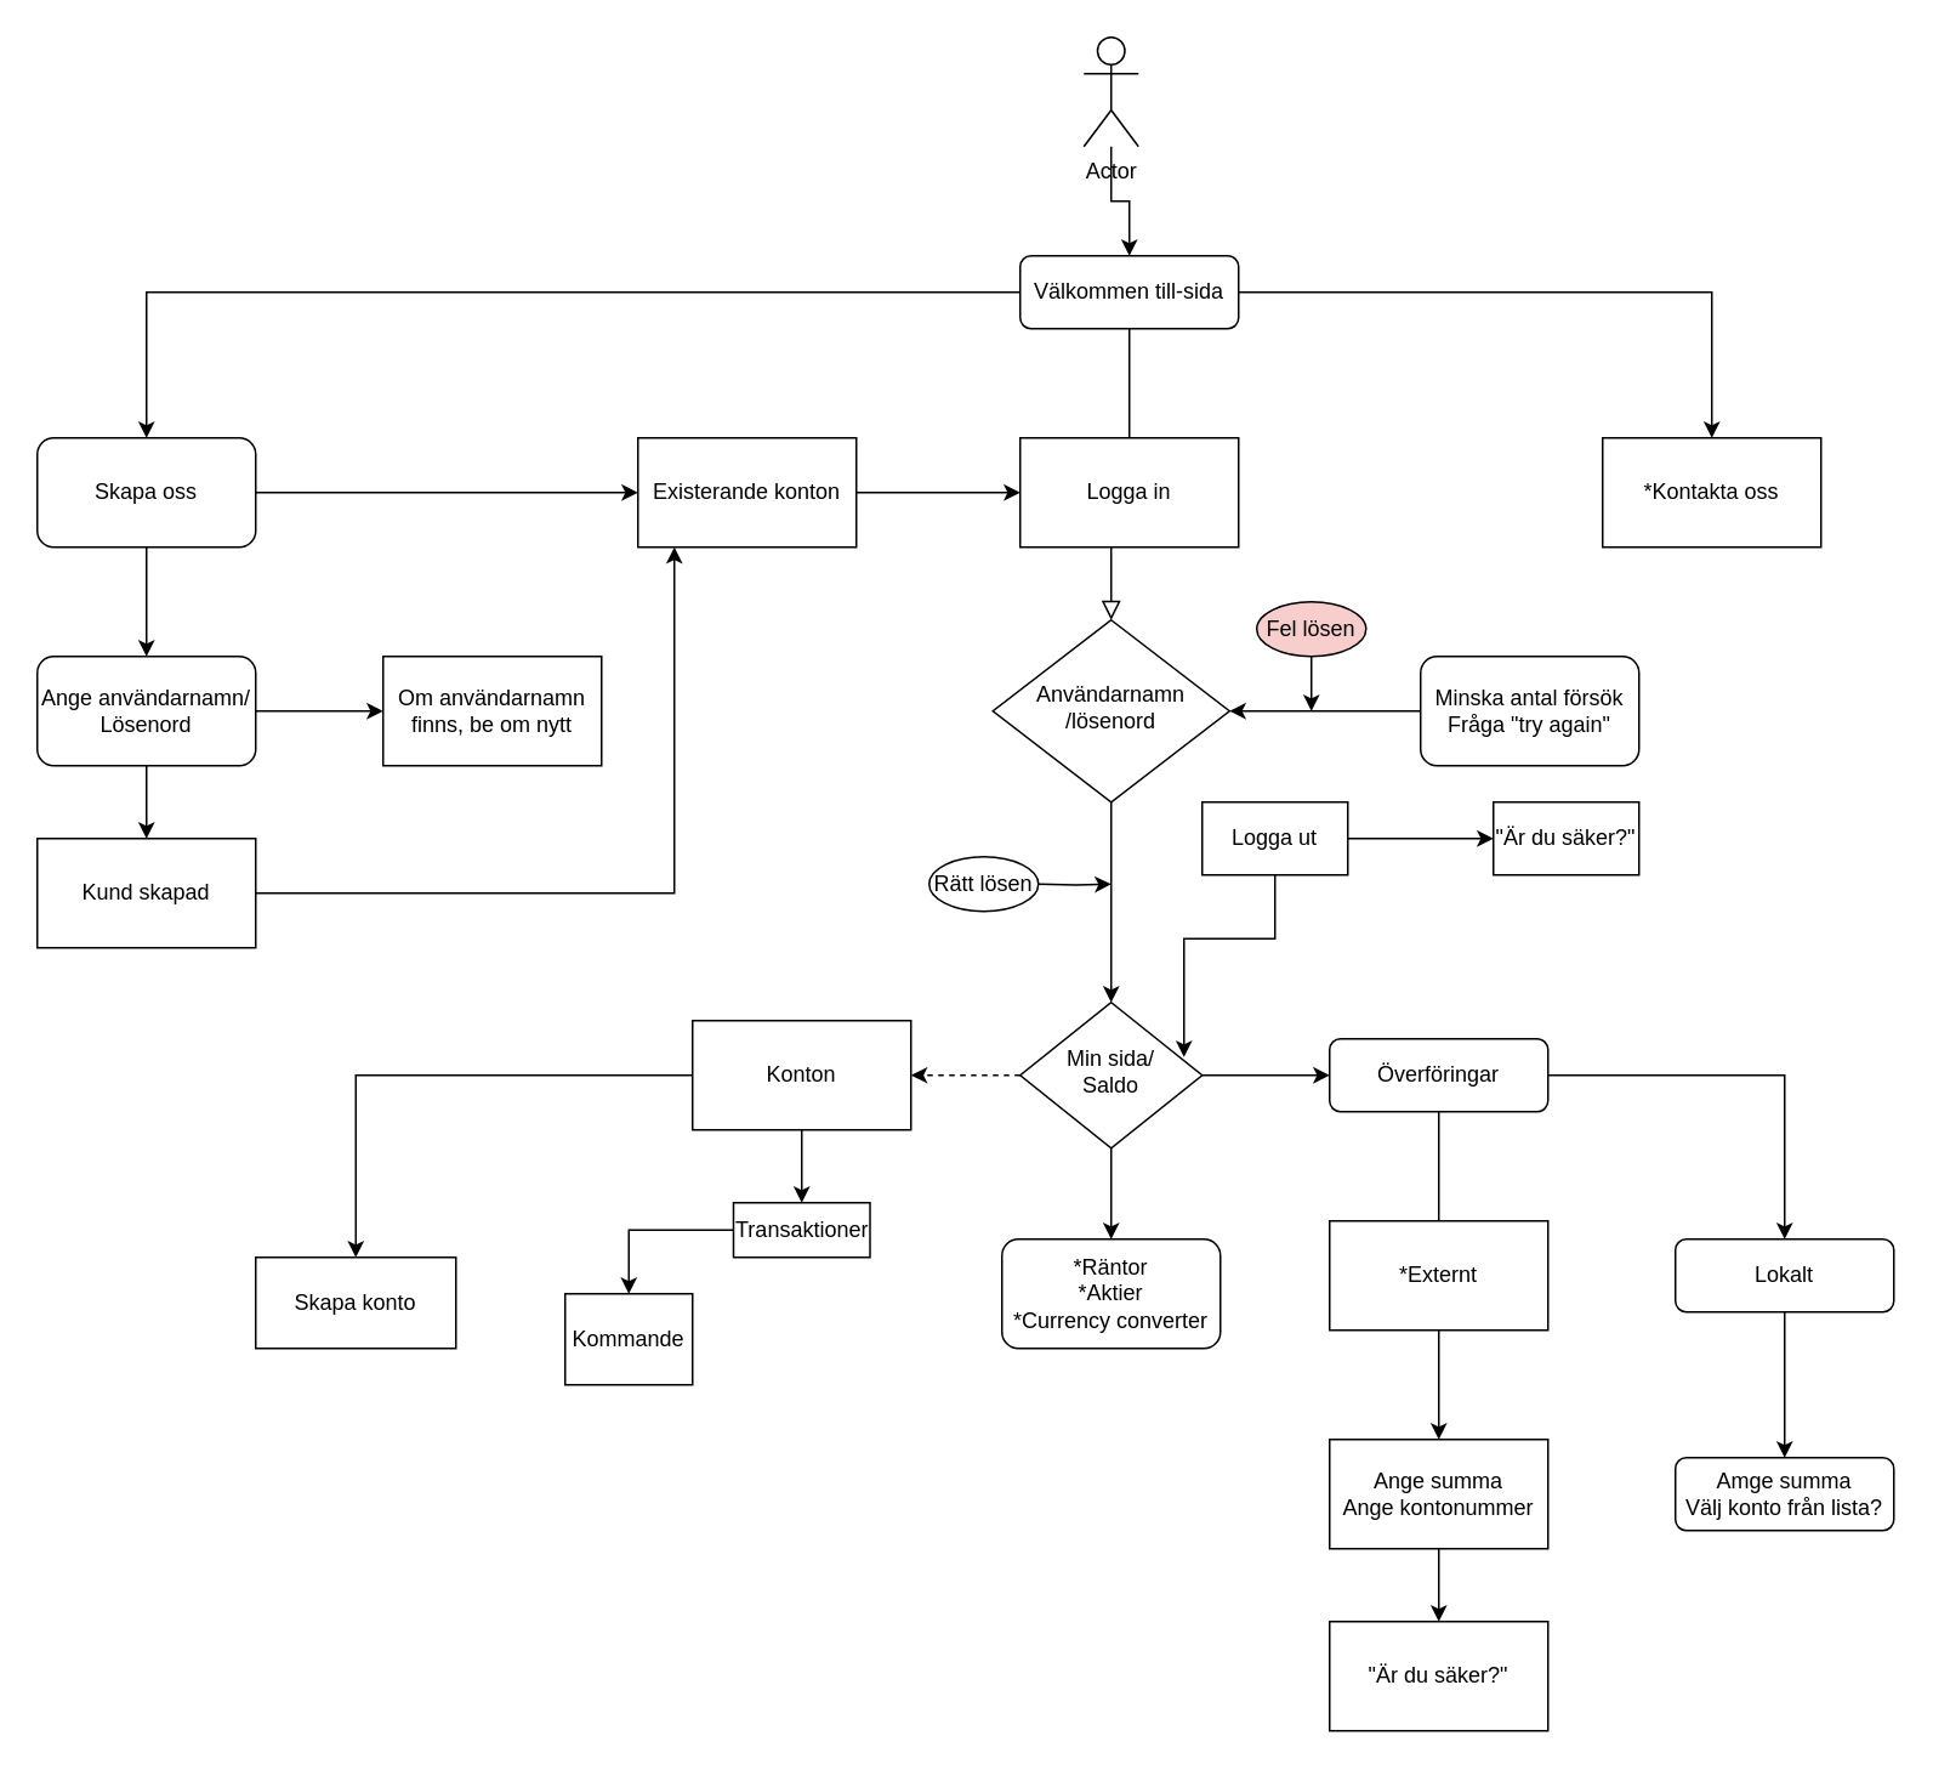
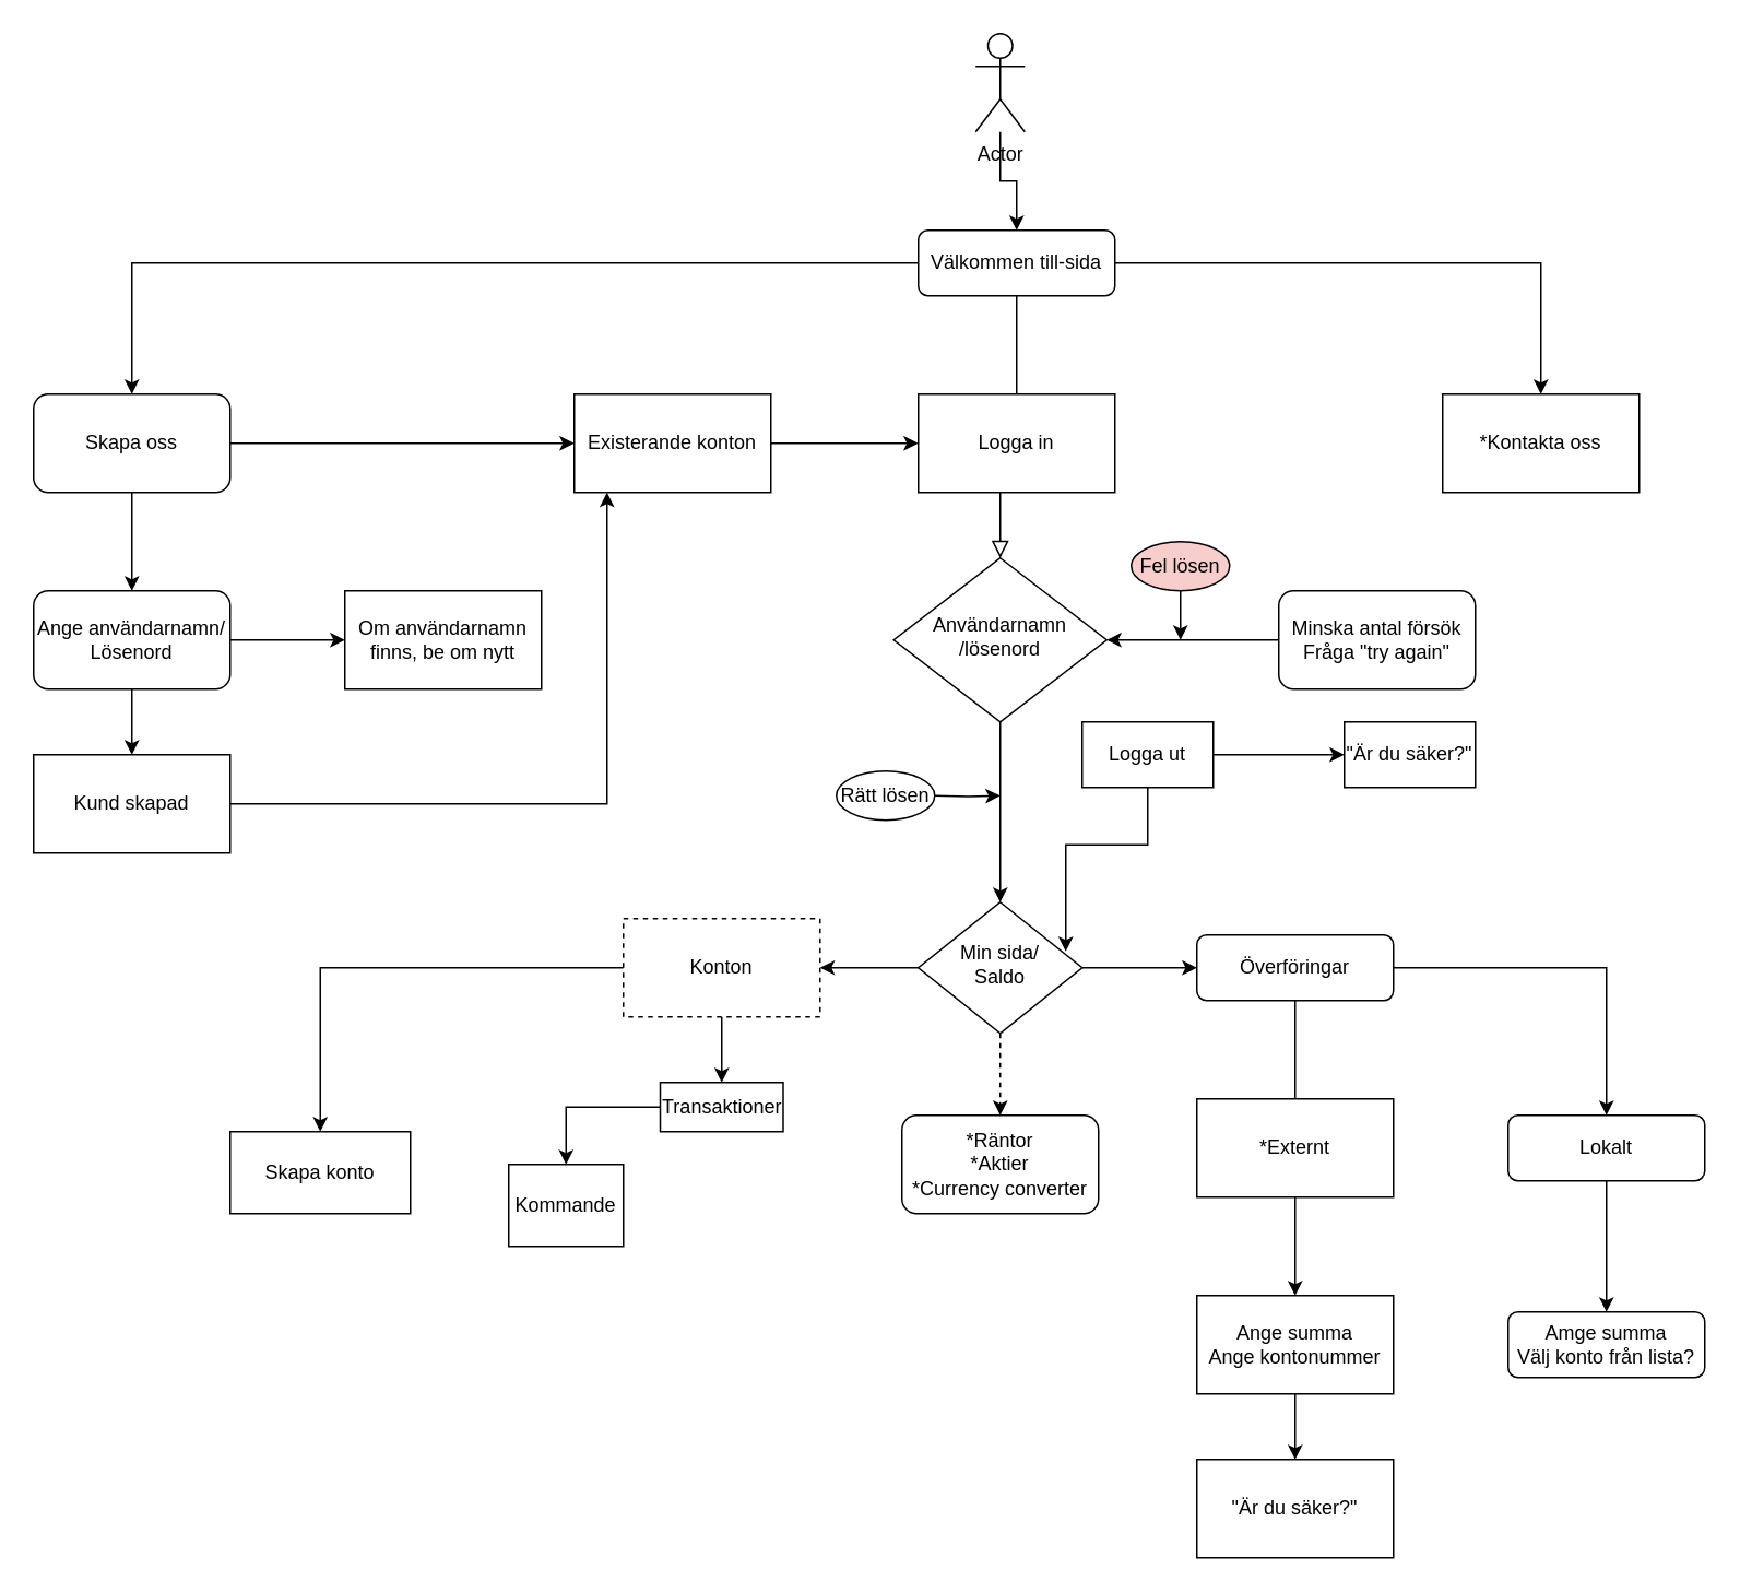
  <mxCell id="0" />
  <mxCell id="1" parent="0" />
  <mxCell id="2" value="" style="rounded=0;html=1;jettySize=auto;orthogonalLoop=1;fontSize=11;endArrow=block;endFill=0;endSize=8;strokeWidth=1;shadow=0;labelBackgroundColor=none;edgeStyle=orthogonalEdgeStyle;" parent="1" source="5" target="7" edge="1"><mxGeometry relative="1" as="geometry" /></mxCell>
  <mxCell id="3" style="edgeStyle=orthogonalEdgeStyle;rounded=0;orthogonalLoop=1;jettySize=auto;html=1;" edge="1" parent="1" source="5" target="20"><mxGeometry relative="1" as="geometry"><mxPoint x="430" y="270" as="targetPoint" /></mxGeometry></mxCell>
  <mxCell id="4" style="edgeStyle=orthogonalEdgeStyle;rounded=0;orthogonalLoop=1;jettySize=auto;html=1;" edge="1" parent="1" source="5" target="29"><mxGeometry relative="1" as="geometry"><mxPoint x="970" y="250" as="targetPoint" /></mxGeometry></mxCell>
  <mxCell id="5" value="Välkommen till-sida&lt;br&gt;" style="rounded=1;whiteSpace=wrap;html=1;fontSize=12;glass=0;strokeWidth=1;shadow=0;" parent="1" vertex="1"><mxGeometry x="560" y="140" width="120" height="40" as="geometry" /></mxCell>
  <mxCell id="6" style="edgeStyle=orthogonalEdgeStyle;rounded=0;orthogonalLoop=1;jettySize=auto;html=1;exitX=0.5;exitY=1;exitDx=0;exitDy=0;" edge="1" parent="1" source="7" target="13"><mxGeometry relative="1" as="geometry" /></mxCell>
  <mxCell id="7" value="Användarnamn&lt;br&gt;/lösenord" style="rhombus;whiteSpace=wrap;html=1;shadow=0;fontFamily=Helvetica;fontSize=12;align=center;strokeWidth=1;spacing=6;spacingTop=-4;" parent="1" vertex="1"><mxGeometry x="545" y="340" width="130" height="100" as="geometry" /></mxCell>
  <mxCell id="8" value="" style="edgeStyle=orthogonalEdgeStyle;rounded=0;orthogonalLoop=1;jettySize=auto;html=1;" edge="1" parent="1" source="9" target="7"><mxGeometry relative="1" as="geometry" /></mxCell>
  <mxCell id="9" value="Minska antal försök&lt;br&gt;Fråga &quot;try again&quot;" style="rounded=1;whiteSpace=wrap;html=1;fontSize=12;glass=0;strokeWidth=1;shadow=0;" parent="1" vertex="1"><mxGeometry x="780" y="360" width="120" height="60" as="geometry" /></mxCell>
  <mxCell id="10" style="edgeStyle=orthogonalEdgeStyle;rounded=0;orthogonalLoop=1;jettySize=auto;html=1;exitX=1;exitY=0.5;exitDx=0;exitDy=0;" edge="1" parent="1" source="13" target="17"><mxGeometry relative="1" as="geometry" /></mxCell>
- <mxCell id="11" style="edgeStyle=orthogonalEdgeStyle;rounded=0;orthogonalLoop=1;jettySize=auto;html=1;entryX=0.5;entryY=0;entryDx=0;entryDy=0;" edge="1" parent="1" source="13" target="14"><mxGeometry relative="1" as="geometry" /></mxCell>
- <mxCell id="12" style="edgeStyle=orthogonalEdgeStyle;rounded=0;orthogonalLoop=1;jettySize=auto;html=1;dashed=1;" edge="1" parent="1" source="13" target="25"><mxGeometry relative="1" as="geometry"><mxPoint x="460" y="520" as="targetPoint" /></mxGeometry></mxCell>
+ <mxCell id="11" style="edgeStyle=orthogonalEdgeStyle;rounded=0;orthogonalLoop=1;jettySize=auto;html=1;entryX=0.5;entryY=0;entryDx=0;entryDy=0;dashed=1;" edge="1" parent="1" source="13" target="14"><mxGeometry relative="1" as="geometry" /></mxCell>
+ <mxCell id="12" style="edgeStyle=orthogonalEdgeStyle;rounded=0;orthogonalLoop=1;jettySize=auto;html=1;" edge="1" parent="1" source="13" target="25"><mxGeometry relative="1" as="geometry"><mxPoint x="460" y="520" as="targetPoint" /></mxGeometry></mxCell>
  <mxCell id="13" value="Min sida/&lt;br&gt;Saldo" style="rhombus;whiteSpace=wrap;html=1;shadow=0;fontFamily=Helvetica;fontSize=12;align=center;strokeWidth=1;spacing=6;spacingTop=-4;" parent="1" vertex="1"><mxGeometry x="560" y="550" width="100" height="80" as="geometry" /></mxCell>
  <mxCell id="14" value="*Räntor&lt;br&gt;*Aktier&lt;br&gt;*Currency converter" style="rounded=1;whiteSpace=wrap;html=1;fontSize=12;glass=0;strokeWidth=1;shadow=0;" parent="1" vertex="1"><mxGeometry x="550" y="680" width="120" height="60" as="geometry" /></mxCell>
  <mxCell id="15" style="edgeStyle=orthogonalEdgeStyle;rounded=0;orthogonalLoop=1;jettySize=auto;html=1;" edge="1" parent="1" source="17" target="47"><mxGeometry relative="1" as="geometry"><mxPoint x="790" y="690" as="targetPoint" /></mxGeometry></mxCell>
  <mxCell id="16" value="" style="edgeStyle=orthogonalEdgeStyle;rounded=0;orthogonalLoop=1;jettySize=auto;html=1;" edge="1" parent="1" source="17" target="52"><mxGeometry relative="1" as="geometry" /></mxCell>
  <mxCell id="17" value="Överföringar" style="rounded=1;whiteSpace=wrap;html=1;fontSize=12;glass=0;strokeWidth=1;shadow=0;" parent="1" vertex="1"><mxGeometry x="730" y="570" width="120" height="40" as="geometry" /></mxCell>
  <mxCell id="18" value="" style="edgeStyle=orthogonalEdgeStyle;rounded=0;orthogonalLoop=1;jettySize=auto;html=1;" edge="1" parent="1" source="20" target="32"><mxGeometry relative="1" as="geometry" /></mxCell>
  <mxCell id="19" style="edgeStyle=orthogonalEdgeStyle;rounded=0;orthogonalLoop=1;jettySize=auto;html=1;" edge="1" parent="1" source="20" target="37"><mxGeometry relative="1" as="geometry" /></mxCell>
  <mxCell id="20" value="Skapa oss" style="rounded=1;whiteSpace=wrap;html=1;" vertex="1" parent="1"><mxGeometry x="20" y="240" width="120" height="60" as="geometry" /></mxCell>
  <mxCell id="21" value="Logga in" style="rounded=0;whiteSpace=wrap;html=1;" vertex="1" parent="1"><mxGeometry x="560" y="240" width="120" height="60" as="geometry" /></mxCell>
  <mxCell id="22" style="edgeStyle=orthogonalEdgeStyle;rounded=0;orthogonalLoop=1;jettySize=auto;html=1;" edge="1" parent="1"><mxGeometry relative="1" as="geometry"><mxPoint x="610" y="485" as="targetPoint" /><mxPoint x="570" y="485" as="sourcePoint" /></mxGeometry></mxCell>
  <mxCell id="23" style="edgeStyle=orthogonalEdgeStyle;rounded=0;orthogonalLoop=1;jettySize=auto;html=1;" edge="1" parent="1" source="25" target="27"><mxGeometry relative="1" as="geometry"><mxPoint x="460" y="590" as="targetPoint" /></mxGeometry></mxCell>
  <mxCell id="24" style="edgeStyle=orthogonalEdgeStyle;rounded=0;orthogonalLoop=1;jettySize=auto;html=1;" edge="1" parent="1" source="25" target="45"><mxGeometry relative="1" as="geometry"><mxPoint x="320" y="590" as="targetPoint" /></mxGeometry></mxCell>
- <mxCell id="25" value="Konton" style="rounded=0;whiteSpace=wrap;html=1;" vertex="1" parent="1"><mxGeometry x="380" y="560" width="120" height="60" as="geometry" /></mxCell>
+ <mxCell id="25" value="Konton" style="rounded=0;whiteSpace=wrap;html=1;dashed=1;" vertex="1" parent="1"><mxGeometry x="380" y="560" width="120" height="60" as="geometry" /></mxCell>
  <mxCell id="26" value="" style="edgeStyle=orthogonalEdgeStyle;rounded=0;orthogonalLoop=1;jettySize=auto;html=1;" edge="1" parent="1" source="27" target="28"><mxGeometry relative="1" as="geometry" /></mxCell>
  <mxCell id="27" value="Transaktioner" style="rounded=0;whiteSpace=wrap;html=1;" vertex="1" parent="1"><mxGeometry x="402.5" y="660" width="75" height="30" as="geometry" /></mxCell>
  <mxCell id="28" value="Kommande" style="rounded=0;whiteSpace=wrap;html=1;" vertex="1" parent="1"><mxGeometry x="310" y="710" width="70" height="50" as="geometry" /></mxCell>
  <mxCell id="29" value="*Kontakta oss" style="rounded=0;whiteSpace=wrap;html=1;" vertex="1" parent="1"><mxGeometry x="880" y="240" width="120" height="60" as="geometry" /></mxCell>
  <mxCell id="30" style="edgeStyle=orthogonalEdgeStyle;rounded=0;orthogonalLoop=1;jettySize=auto;html=1;" edge="1" parent="1" source="32" target="33"><mxGeometry relative="1" as="geometry"><mxPoint x="310" y="390" as="targetPoint" /></mxGeometry></mxCell>
  <mxCell id="31" style="edgeStyle=orthogonalEdgeStyle;rounded=0;orthogonalLoop=1;jettySize=auto;html=1;" edge="1" parent="1" source="32" target="35"><mxGeometry relative="1" as="geometry"><mxPoint x="210" y="460" as="targetPoint" /></mxGeometry></mxCell>
  <mxCell id="32" value="Ange användarnamn/&lt;br&gt;Lösenord" style="rounded=1;whiteSpace=wrap;html=1;" vertex="1" parent="1"><mxGeometry x="20" y="360" width="120" height="60" as="geometry" /></mxCell>
  <mxCell id="33" value="Om användarnamn finns, be om nytt" style="rounded=0;whiteSpace=wrap;html=1;" vertex="1" parent="1"><mxGeometry x="210" y="360" width="120" height="60" as="geometry" /></mxCell>
  <mxCell id="34" style="edgeStyle=orthogonalEdgeStyle;rounded=0;orthogonalLoop=1;jettySize=auto;html=1;" edge="1" parent="1" source="35" target="37"><mxGeometry relative="1" as="geometry"><Array as="points"><mxPoint x="370" y="490" /></Array></mxGeometry></mxCell>
  <mxCell id="35" value="Kund skapad" style="rounded=0;whiteSpace=wrap;html=1;" vertex="1" parent="1"><mxGeometry x="20" y="460" width="120" height="60" as="geometry" /></mxCell>
  <mxCell id="36" style="edgeStyle=orthogonalEdgeStyle;rounded=0;orthogonalLoop=1;jettySize=auto;html=1;entryX=0;entryY=0.5;entryDx=0;entryDy=0;" edge="1" parent="1" source="37" target="21"><mxGeometry relative="1" as="geometry" /></mxCell>
  <mxCell id="37" value="Existerande konton" style="rounded=0;whiteSpace=wrap;html=1;" vertex="1" parent="1"><mxGeometry x="350" y="240" width="120" height="60" as="geometry" /></mxCell>
  <mxCell id="38" style="edgeStyle=orthogonalEdgeStyle;rounded=0;orthogonalLoop=1;jettySize=auto;html=1;entryX=0.9;entryY=0.375;entryDx=0;entryDy=0;entryPerimeter=0;" edge="1" parent="1" source="40" target="13"><mxGeometry relative="1" as="geometry" /></mxCell>
  <mxCell id="39" value="" style="edgeStyle=orthogonalEdgeStyle;rounded=0;orthogonalLoop=1;jettySize=auto;html=1;" edge="1" parent="1" source="40" target="41"><mxGeometry relative="1" as="geometry" /></mxCell>
  <mxCell id="40" value="Logga ut" style="rounded=0;whiteSpace=wrap;html=1;" vertex="1" parent="1"><mxGeometry x="660" y="440" width="80" height="40" as="geometry" /></mxCell>
  <mxCell id="41" value="&quot;Är du säker?&quot;" style="rounded=0;whiteSpace=wrap;html=1;" vertex="1" parent="1"><mxGeometry x="820" y="440" width="80" height="40" as="geometry" /></mxCell>
  <mxCell id="42" value="Rätt lösen" style="ellipse;whiteSpace=wrap;html=1;" vertex="1" parent="1"><mxGeometry x="510" y="470" width="60" height="30" as="geometry" /></mxCell>
  <mxCell id="43" style="edgeStyle=orthogonalEdgeStyle;rounded=0;orthogonalLoop=1;jettySize=auto;html=1;" edge="1" parent="1" source="44"><mxGeometry relative="1" as="geometry"><mxPoint x="720" y="390" as="targetPoint" /></mxGeometry></mxCell>
  <mxCell id="44" value="Fel lösen" style="ellipse;whiteSpace=wrap;html=1;fillColor=#f8cecc;" vertex="1" parent="1"><mxGeometry x="690" y="330" width="60" height="30" as="geometry" /></mxCell>
  <mxCell id="45" value="Skapa konto" style="rounded=0;whiteSpace=wrap;html=1;" vertex="1" parent="1"><mxGeometry x="140" y="690" width="110" height="50" as="geometry" /></mxCell>
  <mxCell id="46" value="" style="edgeStyle=orthogonalEdgeStyle;rounded=0;orthogonalLoop=1;jettySize=auto;html=1;" edge="1" parent="1" source="47" target="54"><mxGeometry relative="1" as="geometry" /></mxCell>
  <mxCell id="47" value="Ange summa&lt;br&gt;Ange kontonummer" style="rounded=0;whiteSpace=wrap;html=1;" vertex="1" parent="1"><mxGeometry x="730" y="790" width="120" height="60" as="geometry" /></mxCell>
  <mxCell id="48" value="" style="edgeStyle=orthogonalEdgeStyle;rounded=0;orthogonalLoop=1;jettySize=auto;html=1;" edge="1" parent="1" source="49" target="5"><mxGeometry relative="1" as="geometry" /></mxCell>
  <mxCell id="49" value="Actor" style="shape=umlActor;verticalLabelPosition=bottom;verticalAlign=top;html=1;outlineConnect=0;" vertex="1" parent="1"><mxGeometry x="595" y="20" width="30" height="60" as="geometry" /></mxCell>
  <mxCell id="50" value="*Externt" style="rounded=0;whiteSpace=wrap;html=1;" vertex="1" parent="1"><mxGeometry x="730" y="670" width="120" height="60" as="geometry" /></mxCell>
  <mxCell id="51" value="" style="edgeStyle=orthogonalEdgeStyle;rounded=0;orthogonalLoop=1;jettySize=auto;html=1;" edge="1" parent="1" source="52" target="53"><mxGeometry relative="1" as="geometry" /></mxCell>
  <mxCell id="52" value="Lokalt" style="rounded=1;whiteSpace=wrap;html=1;fontSize=12;glass=0;strokeWidth=1;shadow=0;" vertex="1" parent="1"><mxGeometry x="920" y="680" width="120" height="40" as="geometry" /></mxCell>
  <mxCell id="53" value="Amge summa&lt;br&gt;Välj konto från lista?" style="rounded=1;whiteSpace=wrap;html=1;fontSize=12;glass=0;strokeWidth=1;shadow=0;" vertex="1" parent="1"><mxGeometry x="920" y="800" width="120" height="40" as="geometry" /></mxCell>
  <mxCell id="54" value="&quot;Är du säker?&quot;" style="rounded=0;whiteSpace=wrap;html=1;" vertex="1" parent="1"><mxGeometry x="730" y="890" width="120" height="60" as="geometry" /></mxCell>
